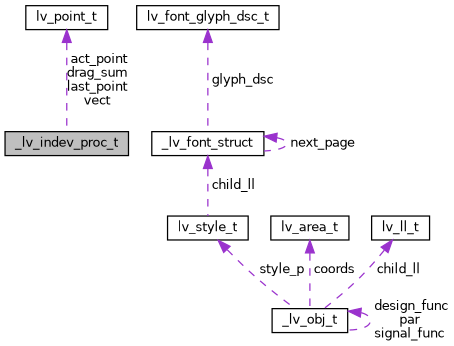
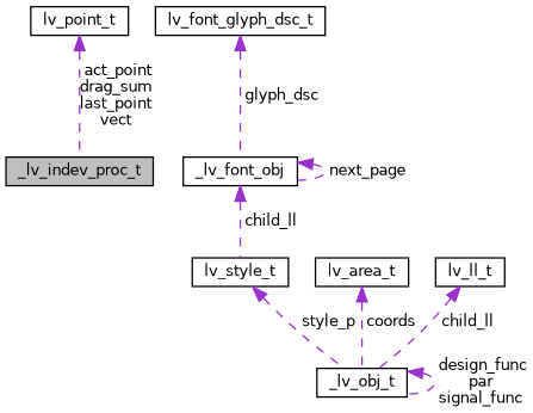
  digraph {
    node [color=black fillcolor=white fontname=Helvetica fontsize=10 shape=record style=filled]
    edge [color=darkorchid3 dir=back fontname=Helvetica fontsize=10 labelfontname=Helvetica labelfontsize=10 style=dashed]
    n1 [fillcolor=grey75 fontcolor=black height=0.2 label=_lv_indev_proc_t width=0.4]
    n2 [height=0.2 label=_lv_obj_t width=0.4]
    n3 [height=0.2 label=lv_style_t width=0.4]
-   n4 [height=0.2 label=_lv_font_struct width=0.4]
+   n4 [height=0.2 label=_lv_font_obj width=0.4]
    n5 [height=0.2 label=lv_font_glyph_dsc_t width=0.4]
    n6 [height=0.2 label=lv_area_t width=0.4]
    n7 [height=0.2 label=lv_ll_t width=0.4]
    n8 [height=0.2 label=lv_point_t width=0.4]
    n2 -> n2 [label=" design_func\npar\nsignal_func"]
    n3 -> n2 [label=" style_p"]
    n4 -> n3 [label=" child_ll"]
    n4 -> n4 [label=" next_page"]
    n5 -> n4 [label=" glyph_dsc"]
    n6 -> n2 [label=" coords"]
    n7 -> n2 [label=" child_ll"]
    n8 -> n1 [label=" act_point\ndrag_sum\nlast_point\nvect"]
  }
